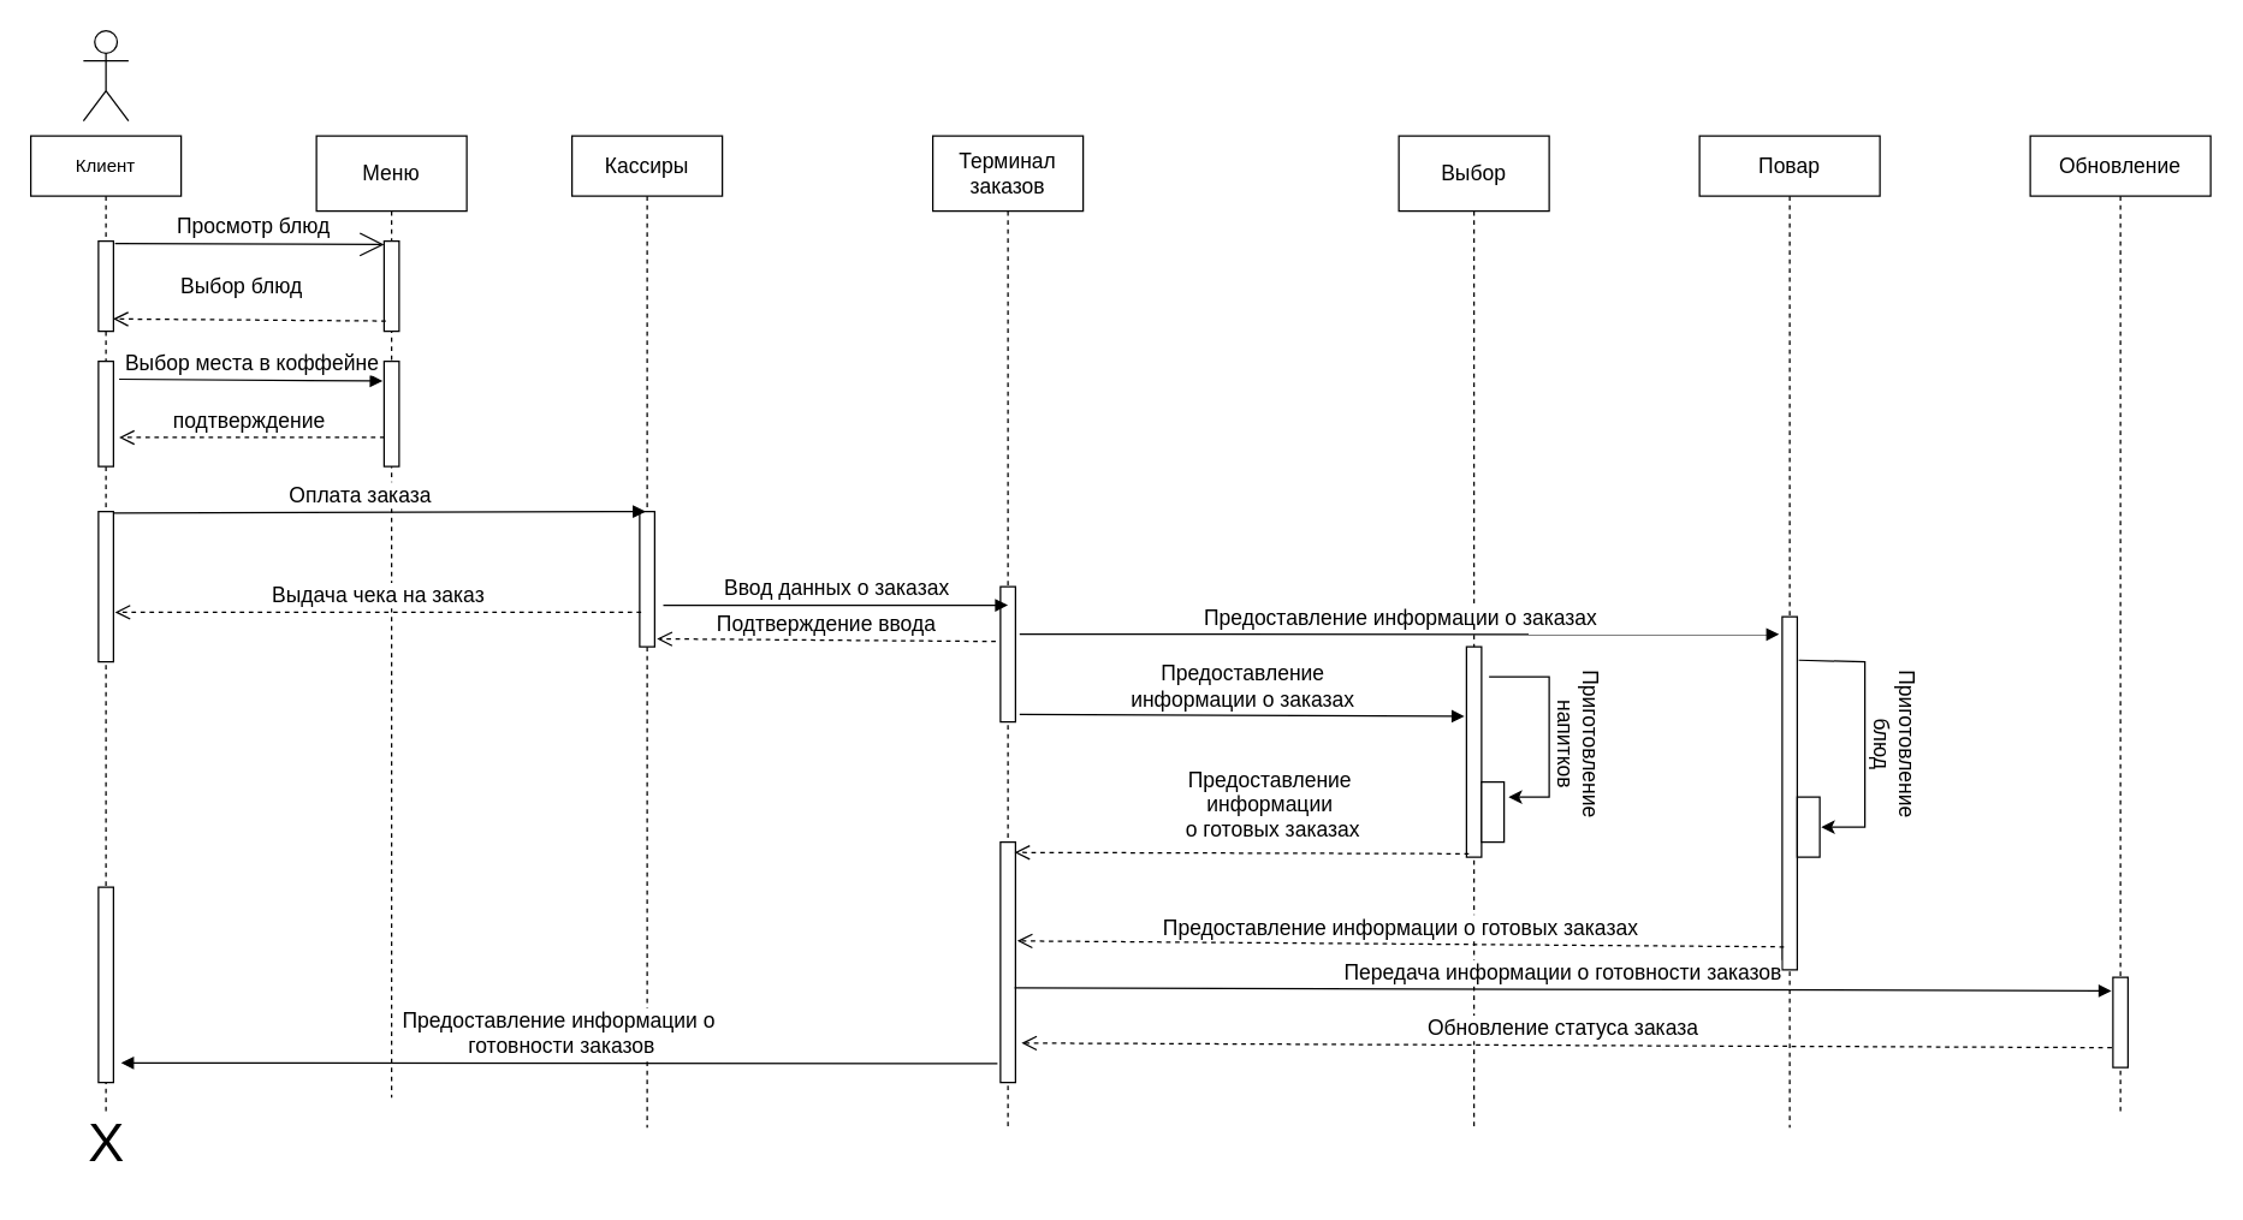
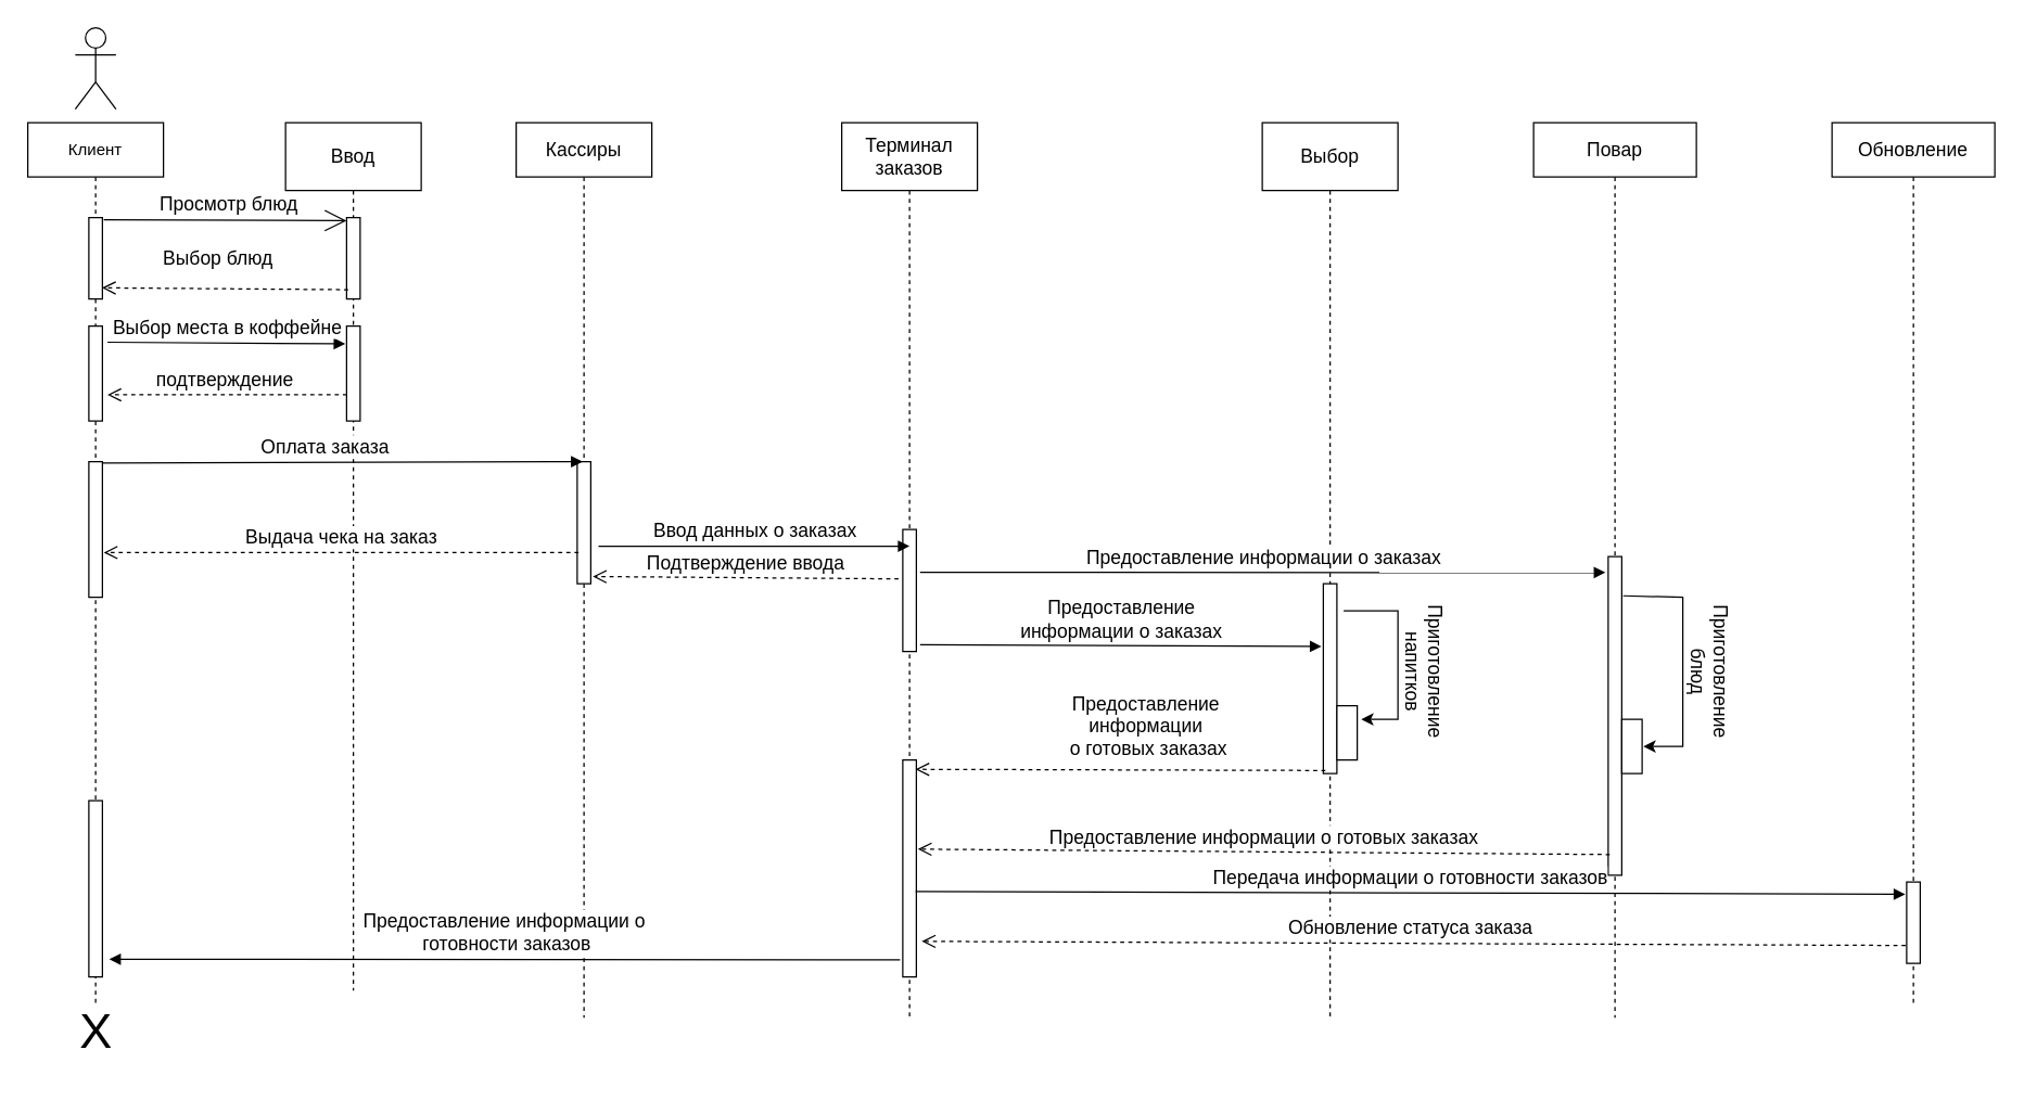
  <mxCell id="0" />
  <mxCell id="1" parent="0" />
  <mxCell id="2" value="" style="shape=umlActor;verticalLabelPosition=bottom;verticalAlign=top;html=1;" parent="1" vertex="1"><mxGeometry x="55" y="20" width="30" height="60" as="geometry" /></mxCell>
  <mxCell id="3" value="Клиент" style="shape=umlLifeline;perimeter=lifelinePerimeter;whiteSpace=wrap;html=1;container=1;collapsible=0;recursiveResize=0;outlineConnect=0;" parent="1" vertex="1"><mxGeometry x="20" y="90" width="100" height="650" as="geometry" /></mxCell>
  <mxCell id="4" value="" style="html=1;points=[];perimeter=orthogonalPerimeter;fontSize=14;" parent="3" vertex="1"><mxGeometry x="45" y="70" width="10" height="60" as="geometry" /></mxCell>
  <mxCell id="5" value="" style="html=1;points=[];perimeter=orthogonalPerimeter;" parent="3" vertex="1"><mxGeometry x="45" y="250" width="10" height="100" as="geometry" /></mxCell>
  <mxCell id="6" value="" style="html=1;points=[];perimeter=orthogonalPerimeter;fontSize=14;" parent="3" vertex="1"><mxGeometry x="45" y="500" width="10" height="130" as="geometry" /></mxCell>
  <mxCell id="7" value="" style="html=1;points=[];perimeter=orthogonalPerimeter;fontSize=14;" parent="3" vertex="1"><mxGeometry x="45" y="150" width="10" height="70" as="geometry" /></mxCell>
- <mxCell id="8" value="Меню" style="shape=umlLifeline;perimeter=lifelinePerimeter;whiteSpace=wrap;html=1;container=1;collapsible=0;recursiveResize=0;outlineConnect=0;fontSize=14;size=50;" parent="1" vertex="1"><mxGeometry x="210" y="90" width="100" height="640" as="geometry" /></mxCell>
+ <mxCell id="8" value="Ввод" style="shape=umlLifeline;perimeter=lifelinePerimeter;whiteSpace=wrap;html=1;container=1;collapsible=0;recursiveResize=0;outlineConnect=0;fontSize=14;size=50;" parent="1" vertex="1"><mxGeometry x="210" y="90" width="100" height="640" as="geometry" /></mxCell>
  <mxCell id="9" value="" style="html=1;points=[];perimeter=orthogonalPerimeter;fontSize=14;" parent="8" vertex="1"><mxGeometry x="45" y="70" width="10" height="60" as="geometry" /></mxCell>
  <mxCell id="10" value="" style="html=1;points=[];perimeter=orthogonalPerimeter;fontSize=14;" parent="8" vertex="1"><mxGeometry x="45" y="150" width="10" height="70" as="geometry" /></mxCell>
  <mxCell id="11" value="Кассиры" style="shape=umlLifeline;perimeter=lifelinePerimeter;whiteSpace=wrap;html=1;container=1;collapsible=0;recursiveResize=0;outlineConnect=0;fontSize=14;size=40;" parent="1" vertex="1"><mxGeometry x="380" y="90" width="100" height="660" as="geometry" /></mxCell>
  <mxCell id="12" value="" style="html=1;points=[];perimeter=orthogonalPerimeter;fontSize=14;" parent="11" vertex="1"><mxGeometry x="45" y="250" width="10" height="90" as="geometry" /></mxCell>
  <mxCell id="13" value="Выбор" style="shape=umlLifeline;perimeter=lifelinePerimeter;whiteSpace=wrap;html=1;container=1;collapsible=0;recursiveResize=0;outlineConnect=0;fontSize=14;size=50;" parent="1" vertex="1"><mxGeometry x="930" y="90" width="100" height="660" as="geometry" /></mxCell>
  <mxCell id="14" value="" style="html=1;points=[];perimeter=orthogonalPerimeter;fontSize=14;" parent="13" vertex="1"><mxGeometry x="45" y="340" width="10" height="140" as="geometry" /></mxCell>
  <mxCell id="15" value="" style="endArrow=classic;html=1;rounded=0;fontSize=14;startArrow=none;entryX=1.2;entryY=0.25;entryDx=0;entryDy=0;entryPerimeter=0;exitX=1.5;exitY=0.143;exitDx=0;exitDy=0;exitPerimeter=0;" parent="13" source="14" target="16" edge="1"><mxGeometry width="50" height="50" relative="1" as="geometry"><mxPoint x="60" y="330" as="sourcePoint" /><mxPoint x="90" y="410" as="targetPoint" /><Array as="points"><mxPoint x="100" y="360" /><mxPoint x="100" y="440" /></Array></mxGeometry></mxCell>
  <mxCell id="16" value="" style="html=1;points=[];perimeter=orthogonalPerimeter;" parent="13" vertex="1"><mxGeometry x="55" y="430" width="15" height="40" as="geometry" /></mxCell>
  <mxCell id="17" value="Повар" style="shape=umlLifeline;perimeter=lifelinePerimeter;whiteSpace=wrap;html=1;container=1;collapsible=0;recursiveResize=0;outlineConnect=0;fontSize=14;" parent="1" vertex="1"><mxGeometry x="1130" y="90" width="120" height="660" as="geometry" /></mxCell>
  <mxCell id="18" value="" style="html=1;points=[];perimeter=orthogonalPerimeter;fontSize=14;" parent="17" vertex="1"><mxGeometry x="55" y="320" width="10" height="235" as="geometry" /></mxCell>
  <mxCell id="19" value="" style="html=1;points=[];perimeter=orthogonalPerimeter;" parent="17" vertex="1"><mxGeometry x="65" y="440" width="15" height="40" as="geometry" /></mxCell>
  <mxCell id="20" value="" style="endArrow=classic;html=1;rounded=0;fontSize=14;exitX=1.1;exitY=0.123;exitDx=0;exitDy=0;exitPerimeter=0;entryX=1.067;entryY=0.5;entryDx=0;entryDy=0;entryPerimeter=0;" parent="17" source="18" target="19" edge="1"><mxGeometry width="50" height="50" relative="1" as="geometry"><mxPoint x="50" y="300" as="sourcePoint" /><mxPoint x="70" y="480" as="targetPoint" /><Array as="points"><mxPoint x="110" y="350" /><mxPoint x="110" y="460" /></Array></mxGeometry></mxCell>
  <mxCell id="21" value="Обновление" style="shape=umlLifeline;perimeter=lifelinePerimeter;whiteSpace=wrap;html=1;container=1;collapsible=0;recursiveResize=0;outlineConnect=0;fontSize=14;" parent="1" vertex="1"><mxGeometry x="1350" y="90" width="120" height="650" as="geometry" /></mxCell>
  <mxCell id="22" value="" style="html=1;points=[];perimeter=orthogonalPerimeter;fontSize=14;" parent="21" vertex="1"><mxGeometry x="55" y="560" width="10" height="60" as="geometry" /></mxCell>
  <mxCell id="23" value="Просмотр блюд" style="html=1;verticalAlign=bottom;startArrow=none;startFill=0;endArrow=open;startSize=6;endSize=14;rounded=0;fontSize=14;entryX=0;entryY=0.038;entryDx=0;entryDy=0;entryPerimeter=0;exitX=1.1;exitY=0.025;exitDx=0;exitDy=0;exitPerimeter=0;" parent="1" source="4" target="9" edge="1"><mxGeometry x="0.029" y="1" width="80" relative="1" as="geometry"><mxPoint x="78" y="170" as="sourcePoint" /><mxPoint x="243" y="170" as="targetPoint" /><mxPoint as="offset" /></mxGeometry></mxCell>
  <mxCell id="24" value="&lt;font style=&quot;font-size: 14px;&quot;&gt;Выбор блюд&lt;/font&gt;" style="html=1;verticalAlign=bottom;endArrow=open;dashed=1;endSize=8;rounded=0;exitX=0.114;exitY=0.886;exitDx=0;exitDy=0;exitPerimeter=0;entryX=0.971;entryY=0.863;entryDx=0;entryDy=0;entryPerimeter=0;" parent="1" source="9" target="4" edge="1"><mxGeometry x="0.058" y="-11" relative="1" as="geometry"><mxPoint x="230" y="220" as="sourcePoint" /><mxPoint x="150" y="220" as="targetPoint" /><mxPoint as="offset" /></mxGeometry></mxCell>
  <mxCell id="25" value="Оплата заказа" style="html=1;verticalAlign=bottom;endArrow=block;rounded=0;fontSize=14;exitX=1;exitY=0.01;exitDx=0;exitDy=0;exitPerimeter=0;entryX=0.4;entryY=0;entryDx=0;entryDy=0;entryPerimeter=0;" parent="1" source="5" target="12" edge="1"><mxGeometry x="-0.072" y="1" width="80" relative="1" as="geometry"><mxPoint x="100" y="360" as="sourcePoint" /><mxPoint x="180" y="360" as="targetPoint" /><mxPoint as="offset" /></mxGeometry></mxCell>
  <mxCell id="26" value="Выдача чека на заказ" style="html=1;verticalAlign=bottom;endArrow=open;dashed=1;endSize=8;rounded=0;fontSize=14;exitX=0.1;exitY=0.744;exitDx=0;exitDy=0;exitPerimeter=0;entryX=1.1;entryY=0.67;entryDx=0;entryDy=0;entryPerimeter=0;" parent="1" source="12" target="5" edge="1"><mxGeometry relative="1" as="geometry"><mxPoint x="400" y="390" as="sourcePoint" /><mxPoint x="320" y="390" as="targetPoint" /></mxGeometry></mxCell>
  <mxCell id="27" value="Терминал заказов" style="shape=umlLifeline;perimeter=lifelinePerimeter;whiteSpace=wrap;html=1;container=1;collapsible=0;recursiveResize=0;outlineConnect=0;fontSize=14;size=50;" parent="1" vertex="1"><mxGeometry x="620" y="90" width="100" height="660" as="geometry" /></mxCell>
  <mxCell id="28" value="" style="html=1;points=[];perimeter=orthogonalPerimeter;fontSize=14;" parent="27" vertex="1"><mxGeometry x="45" y="300" width="10" height="90" as="geometry" /></mxCell>
  <mxCell id="29" value="" style="html=1;points=[];perimeter=orthogonalPerimeter;fontSize=14;" parent="27" vertex="1"><mxGeometry x="45" y="470" width="10" height="160" as="geometry" /></mxCell>
  <mxCell id="30" value="Ввод данных о заказах" style="html=1;verticalAlign=bottom;endArrow=block;rounded=0;fontSize=14;exitX=1.571;exitY=0.693;exitDx=0;exitDy=0;exitPerimeter=0;entryX=0.5;entryY=0.137;entryDx=0;entryDy=0;entryPerimeter=0;" parent="1" source="12" target="28" edge="1"><mxGeometry width="80" relative="1" as="geometry"><mxPoint x="450" y="340" as="sourcePoint" /><mxPoint x="590" y="382" as="targetPoint" /></mxGeometry></mxCell>
  <mxCell id="31" value="Подтверждение ввода" style="html=1;verticalAlign=bottom;endArrow=open;dashed=1;endSize=8;rounded=0;fontSize=14;exitX=-0.315;exitY=0.405;exitDx=0;exitDy=0;exitPerimeter=0;entryX=1.152;entryY=0.941;entryDx=0;entryDy=0;entryPerimeter=0;" parent="1" source="28" target="12" edge="1"><mxGeometry relative="1" as="geometry"><mxPoint x="590" y="370" as="sourcePoint" /><mxPoint x="510" y="370" as="targetPoint" /></mxGeometry></mxCell>
  <mxCell id="32" value="Предоставление &lt;br&gt;информации о заказах" style="html=1;verticalAlign=bottom;endArrow=block;rounded=0;fontSize=14;entryX=-0.135;entryY=0.33;entryDx=0;entryDy=0;entryPerimeter=0;exitX=1.274;exitY=0.945;exitDx=0;exitDy=0;exitPerimeter=0;" parent="1" source="28" target="14" edge="1"><mxGeometry width="80" relative="1" as="geometry"><mxPoint x="610" y="440" as="sourcePoint" /><mxPoint x="720" y="334" as="targetPoint" /></mxGeometry></mxCell>
  <mxCell id="33" value="Предоставление информации о заказах" style="html=1;verticalAlign=bottom;endArrow=block;rounded=0;fontSize=14;exitX=1.274;exitY=0.352;exitDx=0;exitDy=0;exitPerimeter=0;entryX=-0.203;entryY=0.05;entryDx=0;entryDy=0;entryPerimeter=0;" parent="1" source="28" target="18" edge="1"><mxGeometry width="80" relative="1" as="geometry"><mxPoint x="350" y="800" as="sourcePoint" /><mxPoint x="710" y="790" as="targetPoint" /></mxGeometry></mxCell>
  <mxCell id="34" value="Передача информации о готовности заказов" style="html=1;verticalAlign=bottom;endArrow=block;rounded=0;fontSize=14;exitX=0.939;exitY=0.606;exitDx=0;exitDy=0;exitPerimeter=0;entryX=-0.1;entryY=0.15;entryDx=0;entryDy=0;entryPerimeter=0;" parent="1" source="29" target="22" edge="1"><mxGeometry width="80" relative="1" as="geometry"><mxPoint x="595" y="492.02" as="sourcePoint" /><mxPoint x="1370" y="660" as="targetPoint" /></mxGeometry></mxCell>
  <mxCell id="35" value="Приготовление напитков" style="text;html=1;strokeColor=none;fillColor=none;align=center;verticalAlign=middle;whiteSpace=wrap;rounded=0;fontSize=14;rotation=90;" parent="1" vertex="1"><mxGeometry x="990" y="480" width="120" height="30" as="geometry" /></mxCell>
  <mxCell id="36" value="Приготовление блюд" style="text;html=1;strokeColor=none;fillColor=none;align=center;verticalAlign=middle;whiteSpace=wrap;rounded=0;fontSize=14;rotation=90;" parent="1" vertex="1"><mxGeometry x="1200" y="480" width="120" height="30" as="geometry" /></mxCell>
  <mxCell id="37" value="&lt;span style=&quot;font-size: 14px;&quot;&gt;Предоставление информации о готовых заказах&lt;/span&gt;" style="html=1;verticalAlign=bottom;endArrow=open;dashed=1;endSize=8;rounded=0;entryX=1.112;entryY=0.411;entryDx=0;entryDy=0;entryPerimeter=0;exitX=0.115;exitY=0.935;exitDx=0;exitDy=0;exitPerimeter=0;" parent="1" source="18" target="29" edge="1"><mxGeometry relative="1" as="geometry"><mxPoint x="940" y="570" as="sourcePoint" /><mxPoint x="810" y="580" as="targetPoint" /></mxGeometry></mxCell>
  <mxCell id="38" value="&lt;span style=&quot;font-size: 14px;&quot;&gt;Предоставление &lt;br&gt;информации&lt;br&gt;&amp;nbsp;о готовых заказах&lt;/span&gt;" style="html=1;verticalAlign=bottom;endArrow=open;dashed=1;endSize=8;rounded=0;exitX=0.156;exitY=0.984;exitDx=0;exitDy=0;exitPerimeter=0;entryX=0.939;entryY=0.043;entryDx=0;entryDy=0;entryPerimeter=0;" parent="1" source="14" target="29" edge="1"><mxGeometry x="-0.123" y="-4" relative="1" as="geometry"><mxPoint x="756.14" y="534.685" as="sourcePoint" /><mxPoint x="680" y="564" as="targetPoint" /><mxPoint as="offset" /></mxGeometry></mxCell>
  <mxCell id="39" value="Предоставление информации о&lt;br&gt;&amp;nbsp;готовности заказов" style="html=1;verticalAlign=bottom;endArrow=block;rounded=0;fontSize=14;exitX=-0.2;exitY=0.921;exitDx=0;exitDy=0;exitPerimeter=0;" parent="1" source="29" edge="1"><mxGeometry width="80" relative="1" as="geometry"><mxPoint x="85" y="650" as="sourcePoint" /><mxPoint x="80" y="707" as="targetPoint" /></mxGeometry></mxCell>
  <mxCell id="40" value="Выбор места в коффейне" style="html=1;verticalAlign=bottom;endArrow=block;rounded=0;fontSize=14;entryX=-0.094;entryY=0.187;entryDx=0;entryDy=0;entryPerimeter=0;exitX=1.376;exitY=0.17;exitDx=0;exitDy=0;exitPerimeter=0;" parent="1" source="7" target="10" edge="1"><mxGeometry width="80" relative="1" as="geometry"><mxPoint x="810" y="540" as="sourcePoint" /><mxPoint x="890" y="540" as="targetPoint" /></mxGeometry></mxCell>
  <mxCell id="41" value="подтверждение&amp;nbsp;" style="html=1;verticalAlign=bottom;endArrow=open;dashed=1;endSize=8;rounded=0;fontSize=14;exitX=0.024;exitY=0.724;exitDx=0;exitDy=0;exitPerimeter=0;entryX=1.376;entryY=0.724;entryDx=0;entryDy=0;entryPerimeter=0;" parent="1" source="10" target="7" edge="1"><mxGeometry relative="1" as="geometry"><mxPoint x="890" y="540" as="sourcePoint" /><mxPoint x="810" y="540" as="targetPoint" /></mxGeometry></mxCell>
  <mxCell id="42" value="&lt;span style=&quot;font-size: 14px;&quot;&gt;Обновление статуса заказа&amp;nbsp;&lt;/span&gt;" style="html=1;verticalAlign=bottom;endArrow=open;dashed=1;endSize=8;rounded=0;entryX=1.4;entryY=0.836;entryDx=0;entryDy=0;entryPerimeter=0;exitX=-0.074;exitY=0.78;exitDx=0;exitDy=0;exitPerimeter=0;" edge="1" parent="1" source="22" target="29"><mxGeometry x="0.001" relative="1" as="geometry"><mxPoint x="1400" y="694" as="sourcePoint" /><mxPoint x="411" y="765" as="targetPoint" /><mxPoint as="offset" /></mxGeometry></mxCell>
  <mxCell id="43" value="&lt;font style=&quot;font-size: 36px;&quot;&gt;X&lt;/font&gt;" style="text;html=1;align=center;verticalAlign=middle;resizable=0;points=[];autosize=1;strokeColor=none;fillColor=none;rotation=0;" vertex="1" parent="1"><mxGeometry x="45" y="730" width="50" height="60" as="geometry" /></mxCell>
